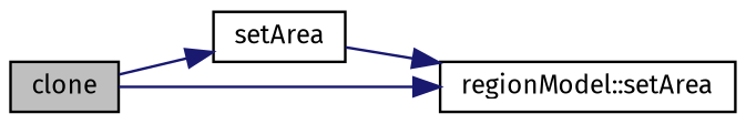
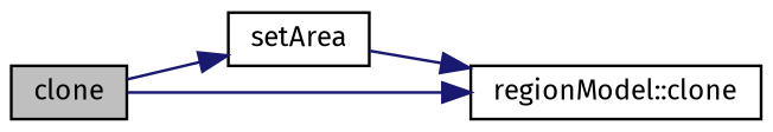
  digraph {
    fontname="Fira Sans"
    rankdir=LR
    node [color=black fillcolor=white fontname="Fira Sans" fontsize=10 shape=record style=filled]
    edge [color=midnightblue fontname="Fira Sans" fontsize=10 labelfontname=Helvetica labelfontsize=10 style=solid]
    n1 [fillcolor=grey75 fontcolor=black height=0.2 label=clone width=0.4]
    n2 [height=0.2 label=setArea width=0.4]
-   n3 [height=0.2 label="regionModel::setArea" width=0.4]
+   n3 [height=0.2 label="regionModel::clone" width=0.4]
    n1 -> n2
    n1 -> n3
    n2 -> n3
  }
